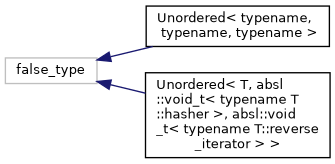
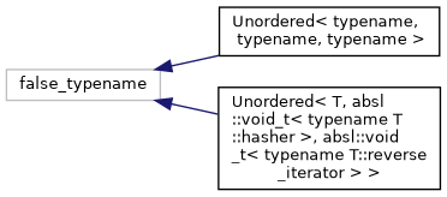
  digraph {
    rankdir=LR
    node [color=black fillcolor=white fontname=Helvetica fontsize=10 shape=record style=filled]
    edge [color=midnightblue dir=back fontname=Helvetica fontsize=10 labelfontname=Helvetica labelfontsize=10 style=solid]
-   n1 [color=grey75 height=0.2 label=false_type width=0.4]
+   n1 [color=grey75 height=0.2 label=false_typename width=0.4]
    n2 [height=0.2 label="Unordered\< typename,\l typename, typename \>" width=0.4]
    n3 [height=0.2 label="Unordered\< T, absl\l::void_t\< typename T\l::hasher \>, absl::void\l_t\< typename T::reverse\l_iterator \> \>" width=0.4]
    n1 -> n2
    n1 -> n3
  }
